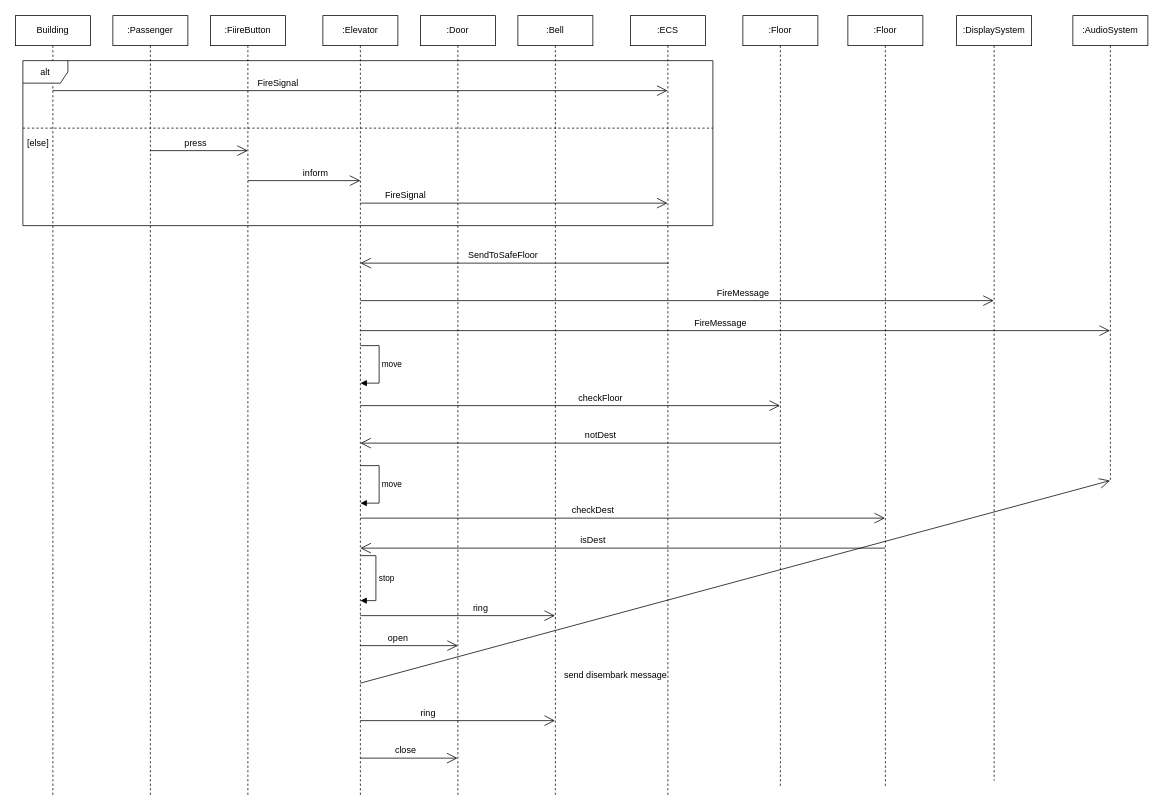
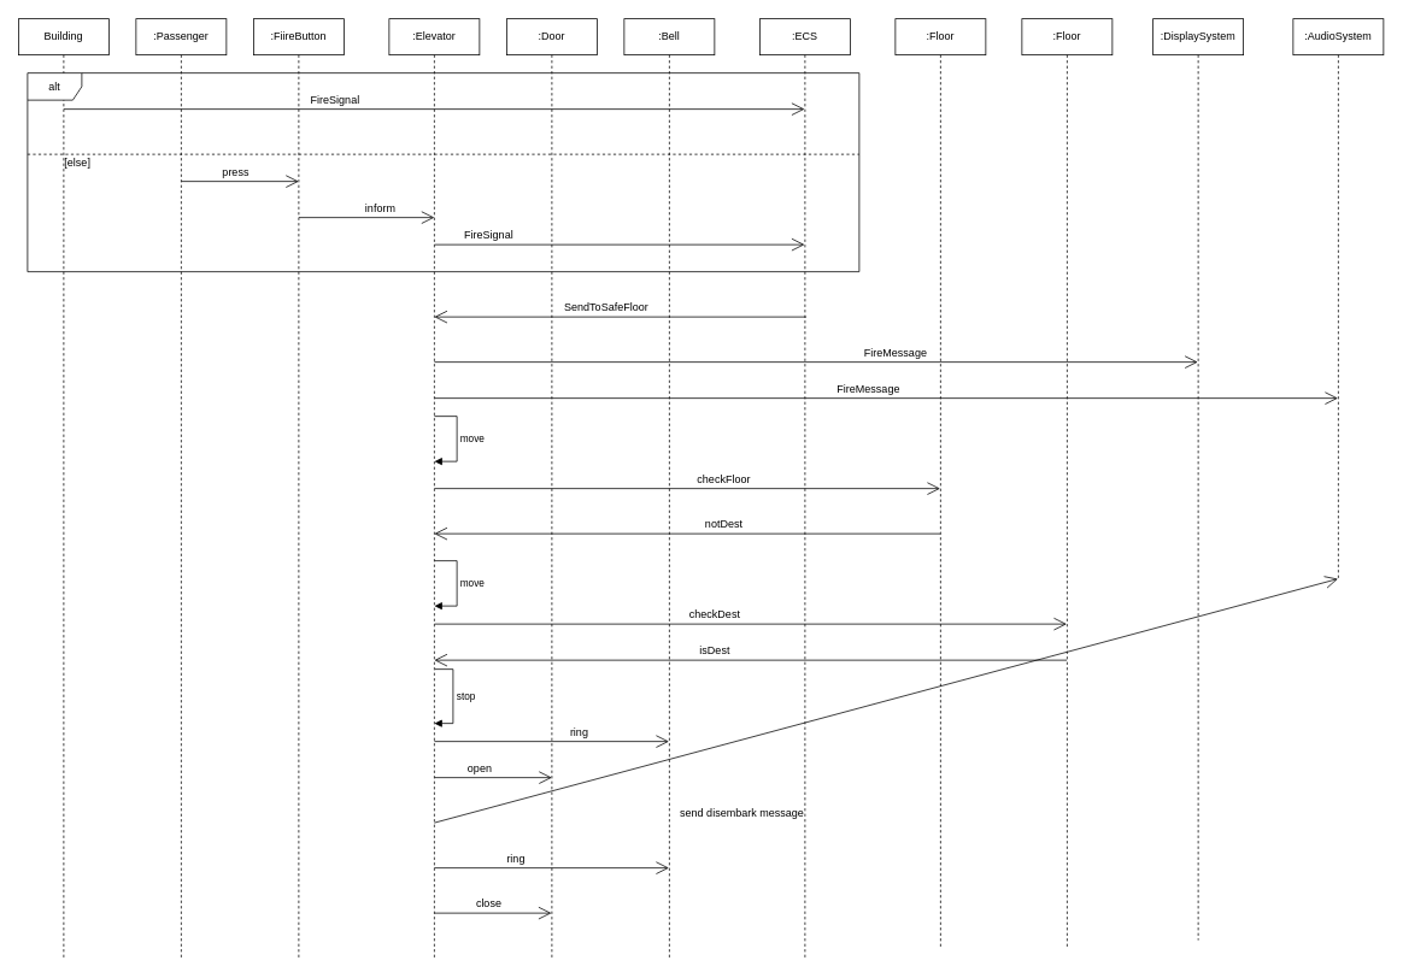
  <mxCell id="0" />
  <mxCell id="1" parent="0" />
  <mxCell id="2" value="Building" style="shape=umlLifeline;perimeter=lifelinePerimeter;whiteSpace=wrap;html=1;container=1;collapsible=0;recursiveResize=0;outlineConnect=0;" vertex="1" parent="1"><mxGeometry x="20" y="20" width="100" height="1040" as="geometry" /></mxCell>
  <mxCell id="3" value="" style="endArrow=none;dashed=1;html=1;" edge="1" parent="2"><mxGeometry width="50" height="50" relative="1" as="geometry"><mxPoint x="10" y="150" as="sourcePoint" /><mxPoint x="930" y="150" as="targetPoint" /></mxGeometry></mxCell>
  <mxCell id="4" value=":Passenger" style="shape=umlLifeline;perimeter=lifelinePerimeter;whiteSpace=wrap;html=1;container=1;collapsible=0;recursiveResize=0;outlineConnect=0;" vertex="1" parent="1"><mxGeometry x="150" y="20" width="100" height="1040" as="geometry" /></mxCell>
  <mxCell id="5" value=":FiireButton" style="shape=umlLifeline;perimeter=lifelinePerimeter;whiteSpace=wrap;html=1;container=1;collapsible=0;recursiveResize=0;outlineConnect=0;" vertex="1" parent="1"><mxGeometry x="280" y="20" width="100" height="1040" as="geometry" /></mxCell>
  <mxCell id="6" value=":Elevator" style="shape=umlLifeline;perimeter=lifelinePerimeter;whiteSpace=wrap;html=1;container=1;collapsible=0;recursiveResize=0;outlineConnect=0;" vertex="1" parent="1"><mxGeometry x="430" y="20" width="100" height="1040" as="geometry" /></mxCell>
  <mxCell id="7" value=":ECS" style="shape=umlLifeline;perimeter=lifelinePerimeter;whiteSpace=wrap;html=1;container=1;collapsible=0;recursiveResize=0;outlineConnect=0;" vertex="1" parent="1"><mxGeometry x="840" y="20" width="100" height="1040" as="geometry" /></mxCell>
  <mxCell id="8" value=":Floor" style="shape=umlLifeline;perimeter=lifelinePerimeter;whiteSpace=wrap;html=1;container=1;collapsible=0;recursiveResize=0;outlineConnect=0;" vertex="1" parent="1"><mxGeometry x="1130" y="20" width="100" height="1030" as="geometry" /></mxCell>
  <mxCell id="9" value=":AudioSystem" style="shape=umlLifeline;perimeter=lifelinePerimeter;whiteSpace=wrap;html=1;container=1;collapsible=0;recursiveResize=0;outlineConnect=0;" vertex="1" parent="1"><mxGeometry x="1430" y="20" width="100" height="620" as="geometry" /></mxCell>
  <mxCell id="10" value=":DisplaySystem" style="shape=umlLifeline;perimeter=lifelinePerimeter;whiteSpace=wrap;html=1;container=1;collapsible=0;recursiveResize=0;outlineConnect=0;" vertex="1" parent="1"><mxGeometry x="1275" y="20" width="100" height="1020" as="geometry" /></mxCell>
  <mxCell id="11" value=":Door" style="shape=umlLifeline;perimeter=lifelinePerimeter;whiteSpace=wrap;html=1;container=1;collapsible=0;recursiveResize=0;outlineConnect=0;" vertex="1" parent="1"><mxGeometry x="560" y="20" width="100" height="1040" as="geometry" /></mxCell>
  <mxCell id="12" value="" style="endArrow=open;endFill=1;endSize=12;html=1;" edge="1" parent="11" target="7"><mxGeometry width="160" relative="1" as="geometry"><mxPoint x="-80" y="250" as="sourcePoint" /><mxPoint x="50" y="250" as="targetPoint" /></mxGeometry></mxCell>
  <mxCell id="13" value="" style="endArrow=open;endFill=1;endSize=12;html=1;" edge="1" parent="11" target="14"><mxGeometry width="160" relative="1" as="geometry"><mxPoint x="-80" y="940" as="sourcePoint" /><mxPoint x="80" y="940" as="targetPoint" /></mxGeometry></mxCell>
  <mxCell id="14" value=":Bell" style="shape=umlLifeline;perimeter=lifelinePerimeter;whiteSpace=wrap;html=1;container=1;collapsible=0;recursiveResize=0;outlineConnect=0;" vertex="1" parent="1"><mxGeometry x="690" y="20" width="100" height="1040" as="geometry" /></mxCell>
  <mxCell id="15" value="" style="endArrow=open;endFill=1;endSize=12;html=1;" edge="1" parent="1" target="7"><mxGeometry width="160" relative="1" as="geometry"><mxPoint x="70" y="120" as="sourcePoint" /><mxPoint x="240" y="120" as="targetPoint" /></mxGeometry></mxCell>
  <mxCell id="16" value="" style="endArrow=open;endFill=1;endSize=12;html=1;" edge="1" parent="1"><mxGeometry width="160" relative="1" as="geometry"><mxPoint x="200" y="200" as="sourcePoint" /><mxPoint x="330" y="200" as="targetPoint" /></mxGeometry></mxCell>
  <mxCell id="17" value="" style="endArrow=open;endFill=1;endSize=12;html=1;" edge="1" parent="1"><mxGeometry width="160" relative="1" as="geometry"><mxPoint x="330" y="240" as="sourcePoint" /><mxPoint x="480" y="240" as="targetPoint" /></mxGeometry></mxCell>
  <mxCell id="18" value=":Floor" style="shape=umlLifeline;perimeter=lifelinePerimeter;whiteSpace=wrap;html=1;container=1;collapsible=0;recursiveResize=0;outlineConnect=0;" vertex="1" parent="1"><mxGeometry x="990" y="20" width="100" height="1030" as="geometry" /></mxCell>
  <mxCell id="19" value="" style="endArrow=open;endFill=1;endSize=12;html=1;" edge="1" parent="1" target="10"><mxGeometry width="160" relative="1" as="geometry"><mxPoint x="480" y="400" as="sourcePoint" /><mxPoint x="1310" y="400" as="targetPoint" /></mxGeometry></mxCell>
  <mxCell id="20" value="" style="endArrow=open;endFill=1;endSize=12;html=1;" edge="1" parent="1" target="9"><mxGeometry width="160" relative="1" as="geometry"><mxPoint x="480.004" y="440" as="sourcePoint" /><mxPoint x="1350.18" y="440" as="targetPoint" /></mxGeometry></mxCell>
  <mxCell id="21" value="" style="endArrow=open;endFill=1;endSize=12;html=1;" edge="1" parent="1"><mxGeometry width="160" relative="1" as="geometry"><mxPoint x="891.36" y="350" as="sourcePoint" /><mxPoint x="480.004" y="350" as="targetPoint" /></mxGeometry></mxCell>
  <mxCell id="22" value="" style="endArrow=open;endFill=1;endSize=12;html=1;" edge="1" parent="1" target="18"><mxGeometry width="160" relative="1" as="geometry"><mxPoint x="480" y="540" as="sourcePoint" /><mxPoint x="640" y="540" as="targetPoint" /></mxGeometry></mxCell>
  <mxCell id="23" value="" style="endArrow=open;endFill=1;endSize=12;html=1;" edge="1" parent="1"><mxGeometry width="160" relative="1" as="geometry"><mxPoint x="1039.5" y="590" as="sourcePoint" /><mxPoint x="480" y="590" as="targetPoint" /></mxGeometry></mxCell>
  <mxCell id="24" value="" style="endArrow=open;endFill=1;endSize=12;html=1;" edge="1" parent="1" target="8"><mxGeometry width="160" relative="1" as="geometry"><mxPoint x="480" y="690" as="sourcePoint" /><mxPoint x="1039.5" y="690" as="targetPoint" /></mxGeometry></mxCell>
  <mxCell id="25" value="" style="endArrow=open;endFill=1;endSize=12;html=1;" edge="1" parent="1"><mxGeometry width="160" relative="1" as="geometry"><mxPoint x="1179.5" y="730" as="sourcePoint" /><mxPoint x="480" y="730" as="targetPoint" /></mxGeometry></mxCell>
  <mxCell id="26" value="FireSignal" style="text;html=1;align=center;verticalAlign=middle;resizable=0;points=[];autosize=1;" vertex="1" parent="1"><mxGeometry x="335" y="100" width="70" height="20" as="geometry" /></mxCell>
  <mxCell id="27" value="press" style="text;html=1;align=center;verticalAlign=middle;resizable=0;points=[];autosize=1;" vertex="1" parent="1"><mxGeometry x="240" y="180" width="40" height="20" as="geometry" /></mxCell>
  <mxCell id="28" value="inform" style="text;html=1;align=center;verticalAlign=middle;resizable=0;points=[];autosize=1;" vertex="1" parent="1"><mxGeometry x="395" y="220" width="50" height="20" as="geometry" /></mxCell>
  <mxCell id="29" value="FireSignal" style="text;html=1;align=center;verticalAlign=middle;resizable=0;points=[];autosize=1;" vertex="1" parent="1"><mxGeometry x="505" y="250" width="70" height="20" as="geometry" /></mxCell>
  <mxCell id="30" value="SendToSafeFloor" style="text;html=1;align=center;verticalAlign=middle;resizable=0;points=[];autosize=1;" vertex="1" parent="1"><mxGeometry x="615" y="330" width="110" height="20" as="geometry" /></mxCell>
  <mxCell id="31" value="FireMessage" style="text;html=1;align=center;verticalAlign=middle;resizable=0;points=[];autosize=1;" vertex="1" parent="1"><mxGeometry x="950" y="380" width="80" height="20" as="geometry" /></mxCell>
  <mxCell id="32" value="FireMessage" style="text;html=1;align=center;verticalAlign=middle;resizable=0;points=[];autosize=1;" vertex="1" parent="1"><mxGeometry x="920" y="420" width="80" height="20" as="geometry" /></mxCell>
  <mxCell id="33" value="checkFloor" style="text;html=1;align=center;verticalAlign=middle;resizable=0;points=[];autosize=1;" vertex="1" parent="1"><mxGeometry x="765" y="520" width="70" height="20" as="geometry" /></mxCell>
  <mxCell id="34" value="notDest" style="text;html=1;align=center;verticalAlign=middle;resizable=0;points=[];autosize=1;" vertex="1" parent="1"><mxGeometry x="770" y="570" width="60" height="20" as="geometry" /></mxCell>
  <mxCell id="35" value="checkDest" style="text;html=1;align=center;verticalAlign=middle;resizable=0;points=[];autosize=1;" vertex="1" parent="1"><mxGeometry x="755" y="670" width="70" height="20" as="geometry" /></mxCell>
  <mxCell id="36" value="isDest" style="text;html=1;align=center;verticalAlign=middle;resizable=0;points=[];autosize=1;" vertex="1" parent="1"><mxGeometry x="765" y="710" width="50" height="20" as="geometry" /></mxCell>
  <mxCell id="37" value="" style="endArrow=open;endFill=1;endSize=12;html=1;" edge="1" parent="1" target="14"><mxGeometry width="160" relative="1" as="geometry"><mxPoint x="480" y="820" as="sourcePoint" /><mxPoint x="740" y="810" as="targetPoint" /></mxGeometry></mxCell>
  <mxCell id="38" value="" style="endArrow=open;endFill=1;endSize=12;html=1;" edge="1" parent="1"><mxGeometry width="160" relative="1" as="geometry"><mxPoint x="480" y="860" as="sourcePoint" /><mxPoint x="610" y="860" as="targetPoint" /></mxGeometry></mxCell>
  <mxCell id="39" value="" style="endArrow=open;endFill=1;endSize=12;html=1;" edge="1" parent="1" target="9"><mxGeometry width="160" relative="1" as="geometry"><mxPoint x="480" y="910" as="sourcePoint" /><mxPoint x="640" y="910" as="targetPoint" /></mxGeometry></mxCell>
  <mxCell id="40" value="" style="endArrow=open;endFill=1;endSize=12;html=1;" edge="1" parent="1" target="11"><mxGeometry width="160" relative="1" as="geometry"><mxPoint x="480" y="1010" as="sourcePoint" /><mxPoint x="640" y="1010" as="targetPoint" /></mxGeometry></mxCell>
  <mxCell id="41" value="move" style="edgeStyle=orthogonalEdgeStyle;html=1;align=left;spacingLeft=2;endArrow=block;rounded=0;" edge="1" parent="1"><mxGeometry relative="1" as="geometry"><mxPoint x="480" y="460" as="sourcePoint" /><Array as="points"><mxPoint x="505" y="460" /><mxPoint x="505" y="510" /></Array><mxPoint x="480.1" y="510" as="targetPoint" /></mxGeometry></mxCell>
  <mxCell id="42" value="move" style="edgeStyle=orthogonalEdgeStyle;html=1;align=left;spacingLeft=2;endArrow=block;rounded=0;" edge="1" parent="1"><mxGeometry relative="1" as="geometry"><mxPoint x="480" y="620" as="sourcePoint" /><Array as="points"><mxPoint x="505" y="620" /><mxPoint x="505" y="670" /></Array><mxPoint x="480.1" y="670" as="targetPoint" /></mxGeometry></mxCell>
  <mxCell id="43" value="stop" style="edgeStyle=orthogonalEdgeStyle;html=1;align=left;spacingLeft=2;endArrow=block;rounded=0;" edge="1" parent="1"><mxGeometry relative="1" as="geometry"><mxPoint x="480.68" y="740" as="sourcePoint" /><Array as="points"><mxPoint x="500.68" y="740" /><mxPoint x="500.68" y="800" /></Array><mxPoint x="480.004" y="800" as="targetPoint" /></mxGeometry></mxCell>
  <mxCell id="44" value="ring" style="text;html=1;align=center;verticalAlign=middle;resizable=0;points=[];autosize=1;" vertex="1" parent="1"><mxGeometry x="620" y="800" width="40" height="20" as="geometry" /></mxCell>
  <mxCell id="45" value="open" style="text;html=1;align=center;verticalAlign=middle;resizable=0;points=[];autosize=1;" vertex="1" parent="1"><mxGeometry x="510" y="840" width="40" height="20" as="geometry" /></mxCell>
  <mxCell id="46" value="send disembark message" style="text;html=1;align=center;verticalAlign=middle;resizable=0;points=[];autosize=1;" vertex="1" parent="1"><mxGeometry x="745" y="890" width="150" height="20" as="geometry" /></mxCell>
  <mxCell id="47" value="ring" style="text;html=1;align=center;verticalAlign=middle;resizable=0;points=[];autosize=1;" vertex="1" parent="1"><mxGeometry x="550" y="940" width="40" height="20" as="geometry" /></mxCell>
  <mxCell id="48" value="close" style="text;html=1;align=center;verticalAlign=middle;resizable=0;points=[];autosize=1;" vertex="1" parent="1"><mxGeometry x="520" y="990" width="40" height="20" as="geometry" /></mxCell>
  <mxCell id="49" value="alt" style="shape=umlFrame;whiteSpace=wrap;html=1;" vertex="1" parent="1"><mxGeometry x="30" y="80" width="920" height="220" as="geometry" /></mxCell>
- <mxCell id="50" value="[else]" style="text;html=1;align=center;verticalAlign=middle;resizable=0;points=[];autosize=1;" vertex="1" parent="1"><mxGeometry x="30" y="180" width="40" height="20" as="geometry" /></mxCell>
+ <mxCell id="50" value="[else]" style="text;html=1;align=center;verticalAlign=middle;resizable=0;points=[];autosize=1;" vertex="1" parent="1"><mxGeometry x="65" y="170" width="40" height="20" as="geometry" /></mxCell>
